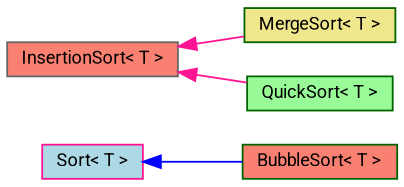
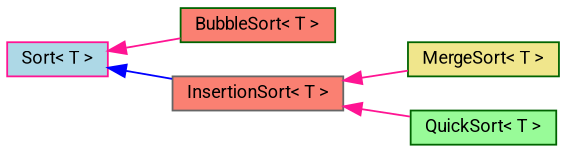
  digraph {
    fontname=Roboto
    rankdir=LR
    node [color=darkgreen fillcolor=salmon fontname=Roboto fontsize=10 shape=record style=filled]
    edge [color=blue dir=back fontname=Roboto fontsize=10 labelfontname=Helvetica labelfontsize=10 style=solid]
    n1 [color=deeppink fillcolor=lightblue height=0.2 label="Sort\< T \>" width=0.4]
    n2 [height=0.2 label="BubbleSort\< T \>" width=0.4]
    n3 [color=gray40 height=0.2 label="InsertionSort\< T \>" width=0.4]
    n4 [fillcolor=khaki height=0.2 label="MergeSort\< T \>" width=0.4]
    n5 [fillcolor=palegreen height=0.2 label="QuickSort\< T \>" width=0.4]
-   n1 -> n2
+   n1 -> n2 [color=deeppink]
+   n1 -> n3
    n3 -> n4 [color=deeppink]
    n3 -> n5 [color=deeppink]
  }
